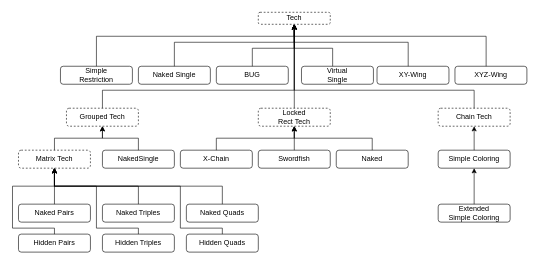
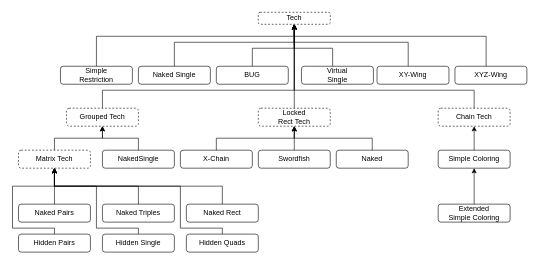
  <mxCell id="0" />
  <mxCell id="1" parent="0" />
  <mxCell id="2" value="" style="group" vertex="1" connectable="0" parent="1"><mxGeometry x="430" y="20" width="120" height="20" as="geometry" /></mxCell>
  <mxCell id="3" value="" style="rounded=1;whiteSpace=wrap;html=1;dashed=1;" vertex="1" parent="2"><mxGeometry width="120" height="20" as="geometry" /></mxCell>
  <mxCell id="4" value="Tech" style="text;html=1;strokeColor=none;fillColor=none;align=center;verticalAlign=middle;whiteSpace=wrap;rounded=0;" vertex="1" parent="2"><mxGeometry x="30" y="5" width="60" height="10" as="geometry" /></mxCell>
  <mxCell id="5" value="" style="group" vertex="1" connectable="0" parent="1"><mxGeometry x="100" y="110" width="120" height="30" as="geometry" /></mxCell>
  <mxCell id="6" value="" style="rounded=1;whiteSpace=wrap;html=1;" vertex="1" parent="5"><mxGeometry width="120" height="30" as="geometry" /></mxCell>
  <mxCell id="7" value="Simple Restriction" style="text;html=1;strokeColor=none;fillColor=none;align=center;verticalAlign=middle;whiteSpace=wrap;rounded=0;" vertex="1" parent="5"><mxGeometry x="30" y="10" width="60" height="10" as="geometry" /></mxCell>
  <mxCell id="8" value="" style="edgeStyle=orthogonalEdgeStyle;rounded=0;orthogonalLoop=1;jettySize=auto;html=1;entryX=0.5;entryY=1;entryDx=0;entryDy=0;" edge="1" parent="1" source="6" target="3"><mxGeometry relative="1" as="geometry"><mxPoint x="310" as="targetPoint" y="0" /><Array as="points"><mxPoint x="160" y="60" /><mxPoint x="490" y="60" /></Array></mxGeometry></mxCell>
  <mxCell id="9" value="" style="group" vertex="1" connectable="0" parent="1"><mxGeometry x="368" y="110" width="120" height="30" as="geometry" /></mxCell>
  <mxCell id="10" value="" style="rounded=1;whiteSpace=wrap;html=1;" vertex="1" parent="9"><mxGeometry x="-8" width="120" height="30" as="geometry" /></mxCell>
  <mxCell id="11" value="BUG" style="text;html=1;strokeColor=none;fillColor=none;align=center;verticalAlign=middle;whiteSpace=wrap;rounded=0;" vertex="1" parent="9"><mxGeometry x="22" y="10" width="60" height="10" as="geometry" /></mxCell>
  <mxCell id="12" value="" style="group" vertex="1" connectable="0" parent="1"><mxGeometry x="502" y="110" width="120" height="30" as="geometry" /></mxCell>
  <mxCell id="13" value="" style="rounded=1;whiteSpace=wrap;html=1;" vertex="1" parent="12"><mxGeometry width="120" height="30" as="geometry" /></mxCell>
  <mxCell id="14" value="Virtual Single" style="text;html=1;strokeColor=none;fillColor=none;align=center;verticalAlign=middle;whiteSpace=wrap;rounded=0;" vertex="1" parent="12"><mxGeometry x="30" y="10" width="60" height="10" as="geometry" /></mxCell>
  <mxCell id="15" value="" style="group" vertex="1" connectable="0" parent="1"><mxGeometry x="230" y="110" width="120" height="30" as="geometry" /></mxCell>
  <mxCell id="16" value="" style="rounded=1;whiteSpace=wrap;html=1;" vertex="1" parent="15"><mxGeometry width="120" height="30" as="geometry" /></mxCell>
  <mxCell id="17" value="Naked Single" style="text;html=1;strokeColor=none;fillColor=none;align=center;verticalAlign=middle;whiteSpace=wrap;rounded=0;" vertex="1" parent="15"><mxGeometry x="20" y="10" width="80" height="10" as="geometry" /></mxCell>
  <mxCell id="18" value="" style="edgeStyle=orthogonalEdgeStyle;rounded=0;orthogonalLoop=1;jettySize=auto;html=1;entryX=0.5;entryY=1;entryDx=0;entryDy=0;" edge="1" parent="1" source="10" target="3"><mxGeometry relative="1" as="geometry"><mxPoint x="490" y="50" as="targetPoint" /><Array as="points"><mxPoint x="420" y="80" /><mxPoint x="490" y="80" /></Array></mxGeometry></mxCell>
  <mxCell id="19" value="" style="edgeStyle=orthogonalEdgeStyle;rounded=0;orthogonalLoop=1;jettySize=auto;html=1;entryX=0.5;entryY=1;entryDx=0;entryDy=0;" edge="1" parent="1" source="16" target="3"><mxGeometry relative="1" as="geometry"><mxPoint x="290" y="60" as="targetPoint" /><Array as="points"><mxPoint x="290" y="70" /><mxPoint x="490" y="70" /></Array></mxGeometry></mxCell>
  <mxCell id="20" value="" style="edgeStyle=orthogonalEdgeStyle;rounded=0;orthogonalLoop=1;jettySize=auto;html=1;entryX=0.5;entryY=1;entryDx=0;entryDy=0;" edge="1" parent="1" source="13" target="3"><mxGeometry relative="1" as="geometry"><mxPoint x="520" y="60" as="targetPoint" /><Array as="points"><mxPoint x="554" y="80" /><mxPoint x="490" y="80" /></Array></mxGeometry></mxCell>
  <mxCell id="21" value="" style="group" vertex="1" connectable="0" parent="1"><mxGeometry x="628" y="110" width="120" height="30" as="geometry" /></mxCell>
  <mxCell id="22" value="" style="rounded=1;whiteSpace=wrap;html=1;" vertex="1" parent="21"><mxGeometry width="120" height="30" as="geometry" /></mxCell>
  <mxCell id="23" value="XY-Wing" style="text;html=1;strokeColor=none;fillColor=none;align=center;verticalAlign=middle;whiteSpace=wrap;rounded=0;" vertex="1" parent="21"><mxGeometry x="30" y="10" width="60" height="10" as="geometry" /></mxCell>
  <mxCell id="24" value="" style="edgeStyle=orthogonalEdgeStyle;rounded=0;orthogonalLoop=1;jettySize=auto;html=1;entryX=0.5;entryY=1;entryDx=0;entryDy=0;" edge="1" parent="1" source="22" target="3"><mxGeometry relative="1" as="geometry"><mxPoint x="680" y="55" as="targetPoint" /><Array as="points"><mxPoint x="680" y="70" /><mxPoint x="490" y="70" /></Array></mxGeometry></mxCell>
  <mxCell id="25" value="" style="group" vertex="1" connectable="0" parent="1"><mxGeometry x="758" y="110" width="120" height="30" as="geometry" /></mxCell>
  <mxCell id="26" value="" style="rounded=1;whiteSpace=wrap;html=1;" vertex="1" parent="25"><mxGeometry width="120" height="30" as="geometry" /></mxCell>
  <mxCell id="27" value="XYZ-Wing" style="text;html=1;strokeColor=none;fillColor=none;align=center;verticalAlign=middle;whiteSpace=wrap;rounded=0;" vertex="1" parent="25"><mxGeometry x="30" y="10" width="60" height="10" as="geometry" /></mxCell>
  <mxCell id="28" value="" style="edgeStyle=orthogonalEdgeStyle;rounded=0;orthogonalLoop=1;jettySize=auto;html=1;entryX=0.5;entryY=1;entryDx=0;entryDy=0;" edge="1" parent="1" source="26" target="3"><mxGeometry relative="1" as="geometry"><mxPoint x="810" y="55" as="targetPoint" /><Array as="points"><mxPoint x="810" y="60" /><mxPoint x="490" y="60" /></Array></mxGeometry></mxCell>
  <mxCell id="29" value="" style="group" vertex="1" connectable="0" parent="1"><mxGeometry x="110" y="180" width="120" height="30" as="geometry" /></mxCell>
  <mxCell id="30" value="" style="rounded=1;whiteSpace=wrap;html=1;dashed=1;" vertex="1" parent="29"><mxGeometry width="120" height="30" as="geometry" /></mxCell>
  <mxCell id="31" value="Grouped Tech" style="text;html=1;strokeColor=none;fillColor=none;align=center;verticalAlign=middle;whiteSpace=wrap;rounded=0;" vertex="1" parent="29"><mxGeometry x="20" y="10" width="80" height="10" as="geometry" /></mxCell>
  <mxCell id="32" value="" style="group" vertex="1" connectable="0" parent="1"><mxGeometry x="430" y="180" width="120" height="30" as="geometry" /></mxCell>
  <mxCell id="33" value="" style="rounded=1;whiteSpace=wrap;html=1;dashed=1;" vertex="1" parent="32"><mxGeometry width="120" height="30" as="geometry" /></mxCell>
  <mxCell id="34" value="Locked Rect Tech" style="text;html=1;strokeColor=none;fillColor=none;align=center;verticalAlign=middle;whiteSpace=wrap;rounded=0;" vertex="1" parent="32"><mxGeometry x="30" y="10" width="60" height="10" as="geometry" /></mxCell>
  <mxCell id="35" value="" style="group" vertex="1" connectable="0" parent="1"><mxGeometry x="730" y="180" width="120" height="30" as="geometry" /></mxCell>
  <mxCell id="36" value="" style="rounded=1;whiteSpace=wrap;html=1;dashed=1;" vertex="1" parent="35"><mxGeometry width="120" height="30" as="geometry" /></mxCell>
  <mxCell id="37" value="Chain Tech" style="text;html=1;strokeColor=none;fillColor=none;align=center;verticalAlign=middle;whiteSpace=wrap;rounded=0;" vertex="1" parent="35"><mxGeometry x="25" y="10" width="70" height="10" as="geometry" /></mxCell>
  <mxCell id="38" value="" style="edgeStyle=orthogonalEdgeStyle;rounded=0;orthogonalLoop=1;jettySize=auto;html=1;entryX=0.5;entryY=1;entryDx=0;entryDy=0;exitX=0.5;exitY=0;exitDx=0;exitDy=0;" edge="1" parent="1" source="33" target="3"><mxGeometry relative="1" as="geometry"><Array as="points" /></mxGeometry></mxCell>
  <mxCell id="39" value="" style="edgeStyle=orthogonalEdgeStyle;rounded=0;orthogonalLoop=1;jettySize=auto;html=1;entryX=0.5;entryY=1;entryDx=0;entryDy=0;" edge="1" parent="1" source="30" target="3"><mxGeometry relative="1" as="geometry"><Array as="points"><mxPoint x="170" y="150" /><mxPoint x="490" y="150" /></Array></mxGeometry></mxCell>
  <mxCell id="40" value="" style="edgeStyle=orthogonalEdgeStyle;rounded=0;orthogonalLoop=1;jettySize=auto;html=1;entryX=0.5;entryY=1;entryDx=0;entryDy=0;" edge="1" parent="1" source="36" target="3"><mxGeometry relative="1" as="geometry"><Array as="points"><mxPoint x="790" y="150" /><mxPoint x="490" y="150" /></Array></mxGeometry></mxCell>
  <mxCell id="41" value="" style="group" vertex="1" connectable="0" parent="1"><mxGeometry x="430" y="250" width="120" height="30" as="geometry" /></mxCell>
  <mxCell id="42" value="" style="rounded=1;whiteSpace=wrap;html=1;" vertex="1" parent="41"><mxGeometry width="120" height="30" as="geometry" /></mxCell>
  <mxCell id="43" value="Swordfish" style="text;html=1;strokeColor=none;fillColor=none;align=center;verticalAlign=middle;whiteSpace=wrap;rounded=0;" vertex="1" parent="41"><mxGeometry x="30" y="10" width="60" height="10" as="geometry" /></mxCell>
  <mxCell id="44" value="" style="group" vertex="1" connectable="0" parent="1"><mxGeometry x="300" y="250" width="120" height="30" as="geometry" /></mxCell>
  <mxCell id="45" value="" style="rounded=1;whiteSpace=wrap;html=1;" vertex="1" parent="44"><mxGeometry width="120" height="30" as="geometry" /></mxCell>
  <mxCell id="46" value="X-Chain" style="text;html=1;strokeColor=none;fillColor=none;align=center;verticalAlign=middle;whiteSpace=wrap;rounded=0;" vertex="1" parent="44"><mxGeometry x="30" y="10" width="60" height="10" as="geometry" /></mxCell>
  <mxCell id="47" value="" style="group" vertex="1" connectable="0" parent="1"><mxGeometry x="560" y="250" width="120" height="30" as="geometry" /></mxCell>
  <mxCell id="48" value="" style="rounded=1;whiteSpace=wrap;html=1;" vertex="1" parent="47"><mxGeometry width="120" height="30" as="geometry" /></mxCell>
  <mxCell id="49" value="Naked" style="text;html=1;strokeColor=none;fillColor=none;align=center;verticalAlign=middle;whiteSpace=wrap;rounded=0;" vertex="1" parent="47"><mxGeometry x="30" y="10" width="60" height="10" as="geometry" /></mxCell>
  <mxCell id="50" value="" style="edgeStyle=orthogonalEdgeStyle;rounded=0;orthogonalLoop=1;jettySize=auto;html=1;entryX=0.5;entryY=1;entryDx=0;entryDy=0;" edge="1" parent="1" source="45" target="33"><mxGeometry relative="1" as="geometry"><Array as="points"><mxPoint x="360" y="230" /><mxPoint x="490" y="230" /></Array></mxGeometry></mxCell>
  <mxCell id="51" value="" style="edgeStyle=orthogonalEdgeStyle;rounded=0;orthogonalLoop=1;jettySize=auto;html=1;entryX=0.5;entryY=1;entryDx=0;entryDy=0;" edge="1" parent="1" source="42" target="33"><mxGeometry relative="1" as="geometry"><mxPoint x="520" y="270" as="targetPoint" /></mxGeometry></mxCell>
  <mxCell id="52" value="" style="edgeStyle=orthogonalEdgeStyle;rounded=0;orthogonalLoop=1;jettySize=auto;html=1;entryX=0.5;entryY=1;entryDx=0;entryDy=0;" edge="1" parent="1" source="48" target="33"><mxGeometry relative="1" as="geometry"><Array as="points"><mxPoint x="620" y="230" /><mxPoint x="490" y="230" /></Array></mxGeometry></mxCell>
  <mxCell id="53" value="" style="group" vertex="1" connectable="0" parent="1"><mxGeometry x="170" y="250" width="120" height="30" as="geometry" /></mxCell>
  <mxCell id="54" value="" style="rounded=1;whiteSpace=wrap;html=1;" vertex="1" parent="53"><mxGeometry width="120" height="30" as="geometry" /></mxCell>
  <mxCell id="55" value="NakedSingle" style="text;html=1;strokeColor=none;fillColor=none;align=center;verticalAlign=middle;whiteSpace=wrap;rounded=0;" vertex="1" parent="53"><mxGeometry x="30" y="10" width="60" height="10" as="geometry" /></mxCell>
  <mxCell id="56" value="" style="edgeStyle=orthogonalEdgeStyle;rounded=0;orthogonalLoop=1;jettySize=auto;html=1;entryX=0.5;entryY=1;entryDx=0;entryDy=0;" edge="1" parent="1" source="54" target="30"><mxGeometry relative="1" as="geometry"><mxPoint x="160" y="310" as="targetPoint" /></mxGeometry></mxCell>
  <mxCell id="57" value="" style="rounded=1;whiteSpace=wrap;html=1;dashed=1;" vertex="1" parent="1"><mxGeometry x="30" y="250" width="120" height="30" as="geometry" /></mxCell>
  <mxCell id="58" value="" style="edgeStyle=orthogonalEdgeStyle;rounded=0;orthogonalLoop=1;jettySize=auto;html=1;entryX=0.5;entryY=1;entryDx=0;entryDy=0;exitX=0.5;exitY=0;exitDx=0;exitDy=0;" edge="1" parent="1" source="57" target="30"><mxGeometry relative="1" as="geometry"><mxPoint x="240" y="320" as="sourcePoint" /><mxPoint x="180" y="280" as="targetPoint" /></mxGeometry></mxCell>
  <mxCell id="59" value="Matrix Tech" style="text;html=1;strokeColor=none;fillColor=none;align=center;verticalAlign=middle;whiteSpace=wrap;rounded=0;" vertex="1" parent="1"><mxGeometry x="50" y="260" width="80" height="10" as="geometry" /></mxCell>
  <mxCell id="60" value="" style="group" vertex="1" connectable="0" parent="1"><mxGeometry x="170" y="340" width="120" height="30" as="geometry" /></mxCell>
  <mxCell id="61" value="" style="rounded=1;whiteSpace=wrap;html=1;" vertex="1" parent="60"><mxGeometry width="120" height="30" as="geometry" /></mxCell>
  <mxCell id="62" value="Naked Triples" style="text;html=1;strokeColor=none;fillColor=none;align=center;verticalAlign=middle;whiteSpace=wrap;rounded=0;" vertex="1" parent="60"><mxGeometry x="20" y="10" width="80" height="10" as="geometry" /></mxCell>
  <mxCell id="63" value="" style="group" vertex="1" connectable="0" parent="1"><mxGeometry x="310" y="340" width="120" height="30" as="geometry" /></mxCell>
  <mxCell id="64" value="" style="rounded=1;whiteSpace=wrap;html=1;" vertex="1" parent="63"><mxGeometry width="120" height="30" as="geometry" /></mxCell>
- <mxCell id="65" value="Naked Quads" style="text;html=1;strokeColor=none;fillColor=none;align=center;verticalAlign=middle;whiteSpace=wrap;rounded=0;" vertex="1" parent="63"><mxGeometry x="20" y="10" width="80" height="10" as="geometry" /></mxCell>
+ <mxCell id="65" value="Naked Rect" style="text;html=1;strokeColor=none;fillColor=none;align=center;verticalAlign=middle;whiteSpace=wrap;rounded=0;" vertex="1" parent="63"><mxGeometry x="20" y="10" width="80" height="10" as="geometry" /></mxCell>
  <mxCell id="66" value="" style="group" vertex="1" connectable="0" parent="1"><mxGeometry x="30" y="340" width="120" height="30" as="geometry" /></mxCell>
  <mxCell id="67" value="" style="rounded=1;whiteSpace=wrap;html=1;" vertex="1" parent="66"><mxGeometry width="120" height="30" as="geometry" /></mxCell>
  <mxCell id="68" value="Naked Pairs" style="text;html=1;strokeColor=none;fillColor=none;align=center;verticalAlign=middle;whiteSpace=wrap;rounded=0;" vertex="1" parent="66"><mxGeometry x="25" y="10" width="70" height="10" as="geometry" /></mxCell>
  <mxCell id="69" value="" style="group" vertex="1" connectable="0" parent="1"><mxGeometry x="310" y="390" width="120" height="30" as="geometry" /></mxCell>
  <mxCell id="70" value="" style="rounded=1;whiteSpace=wrap;html=1;" vertex="1" parent="69"><mxGeometry width="120" height="30" as="geometry" /></mxCell>
  <mxCell id="71" value="Hidden Quads" style="text;html=1;strokeColor=none;fillColor=none;align=center;verticalAlign=middle;whiteSpace=wrap;rounded=0;" vertex="1" parent="69"><mxGeometry x="20" y="10" width="80" height="10" as="geometry" /></mxCell>
  <mxCell id="72" value="" style="group" vertex="1" connectable="0" parent="1"><mxGeometry x="170" y="390" width="120" height="30" as="geometry" /></mxCell>
  <mxCell id="73" value="" style="rounded=1;whiteSpace=wrap;html=1;" vertex="1" parent="72"><mxGeometry width="120" height="30" as="geometry" /></mxCell>
- <mxCell id="74" value="Hidden Triples" style="text;html=1;strokeColor=none;fillColor=none;align=center;verticalAlign=middle;whiteSpace=wrap;rounded=0;" vertex="1" parent="72"><mxGeometry x="20" y="10" width="80" height="10" as="geometry" /></mxCell>
+ <mxCell id="74" value="Hidden Single" style="text;html=1;strokeColor=none;fillColor=none;align=center;verticalAlign=middle;whiteSpace=wrap;rounded=0;" vertex="1" parent="72"><mxGeometry x="20" y="10" width="80" height="10" as="geometry" /></mxCell>
  <mxCell id="75" value="" style="group" vertex="1" connectable="0" parent="1"><mxGeometry x="30" y="390" width="120" height="30" as="geometry" /></mxCell>
  <mxCell id="76" value="" style="rounded=1;whiteSpace=wrap;html=1;" vertex="1" parent="75"><mxGeometry width="120" height="30" as="geometry" /></mxCell>
  <mxCell id="77" value="Hidden Pairs" style="text;html=1;strokeColor=none;fillColor=none;align=center;verticalAlign=middle;whiteSpace=wrap;rounded=0;" vertex="1" parent="75"><mxGeometry x="20" y="10" width="80" height="10" as="geometry" /></mxCell>
  <mxCell id="78" value="" style="endArrow=classic;html=1;rounded=0;exitX=0.5;exitY=0;exitDx=0;exitDy=0;entryX=0.5;entryY=1;entryDx=0;entryDy=0;" edge="1" parent="1" source="67" target="57"><mxGeometry width="50" height="50" relative="1" as="geometry"><mxPoint x="240" y="340" as="sourcePoint" /><mxPoint x="290" y="290" as="targetPoint" /></mxGeometry></mxCell>
  <mxCell id="79" value="" style="endArrow=classic;html=1;rounded=0;exitX=0.5;exitY=0;exitDx=0;exitDy=0;entryX=0.5;entryY=1;entryDx=0;entryDy=0;" edge="1" parent="1" source="61" target="57"><mxGeometry width="50" height="50" relative="1" as="geometry"><mxPoint x="100" y="350" as="sourcePoint" /><mxPoint x="110" y="310" as="targetPoint" /><Array as="points"><mxPoint x="230" y="310" /><mxPoint x="90" y="310" /></Array></mxGeometry></mxCell>
  <mxCell id="80" value="" style="endArrow=classic;html=1;rounded=0;exitX=0.5;exitY=0;exitDx=0;exitDy=0;entryX=0.5;entryY=1;entryDx=0;entryDy=0;" edge="1" parent="1" source="64"><mxGeometry width="50" height="50" relative="1" as="geometry"><mxPoint x="230" y="340" as="sourcePoint" /><mxPoint x="90" y="280" as="targetPoint" /><Array as="points"><mxPoint x="370" y="310" /><mxPoint x="230" y="310" /><mxPoint x="90" y="310" /></Array></mxGeometry></mxCell>
  <mxCell id="81" value="" style="edgeStyle=orthogonalEdgeStyle;rounded=0;orthogonalLoop=1;jettySize=auto;html=1;entryX=0.5;entryY=1;entryDx=0;entryDy=0;" edge="1" parent="1" source="76" target="57"><mxGeometry relative="1" as="geometry"><Array as="points"><mxPoint x="90" y="380" /><mxPoint x="20" y="380" /><mxPoint x="20" y="310" /><mxPoint x="90" y="310" /></Array></mxGeometry></mxCell>
  <mxCell id="82" value="" style="edgeStyle=orthogonalEdgeStyle;rounded=0;orthogonalLoop=1;jettySize=auto;html=1;" edge="1" parent="1" source="73"><mxGeometry relative="1" as="geometry"><mxPoint x="90" y="280" as="targetPoint" /><Array as="points"><mxPoint x="230" y="380" /><mxPoint x="160" y="380" /><mxPoint x="160" y="310" /><mxPoint x="90" y="310" /></Array></mxGeometry></mxCell>
  <mxCell id="83" value="" style="edgeStyle=orthogonalEdgeStyle;rounded=0;orthogonalLoop=1;jettySize=auto;html=1;entryX=0.5;entryY=1;entryDx=0;entryDy=0;" edge="1" parent="1" source="70" target="57"><mxGeometry relative="1" as="geometry"><Array as="points"><mxPoint x="370" y="380" /><mxPoint x="300" y="380" /><mxPoint x="300" y="310" /><mxPoint x="90" y="310" /></Array></mxGeometry></mxCell>
  <mxCell id="84" value="" style="group" vertex="1" connectable="0" parent="1"><mxGeometry x="730" y="250" width="120" height="30" as="geometry" /></mxCell>
  <mxCell id="85" value="" style="rounded=1;whiteSpace=wrap;html=1;" vertex="1" parent="84"><mxGeometry width="120" height="30" as="geometry" /></mxCell>
  <mxCell id="86" value="Simple Coloring" style="text;html=1;strokeColor=none;fillColor=none;align=center;verticalAlign=middle;whiteSpace=wrap;rounded=0;" vertex="1" parent="84"><mxGeometry x="15" y="10" width="90" height="10" as="geometry" /></mxCell>
  <mxCell id="87" value="" style="edgeStyle=orthogonalEdgeStyle;rounded=0;orthogonalLoop=1;jettySize=auto;html=1;entryX=0.5;entryY=1;entryDx=0;entryDy=0;" edge="1" parent="1" source="85" target="36"><mxGeometry relative="1" as="geometry"><mxPoint x="830" y="260" as="targetPoint" /></mxGeometry></mxCell>
  <mxCell id="88" value="" style="group" vertex="1" connectable="0" parent="1"><mxGeometry x="730" y="340" width="120" height="30" as="geometry" /></mxCell>
  <mxCell id="89" value="" style="rounded=1;whiteSpace=wrap;html=1;" vertex="1" parent="88"><mxGeometry width="120" height="30" as="geometry" /></mxCell>
  <mxCell id="90" value="Extended Simple Coloring" style="text;html=1;strokeColor=none;fillColor=none;align=center;verticalAlign=middle;whiteSpace=wrap;rounded=0;" vertex="1" parent="88"><mxGeometry x="15" y="10" width="90" height="10" as="geometry" /></mxCell>
  <mxCell id="91" value="" style="edgeStyle=orthogonalEdgeStyle;rounded=0;orthogonalLoop=1;jettySize=auto;html=1;entryX=0.5;entryY=1;entryDx=0;entryDy=0;" edge="1" parent="1" source="89" target="85"><mxGeometry relative="1" as="geometry"><mxPoint x="870" y="310" as="targetPoint" /></mxGeometry></mxCell>
